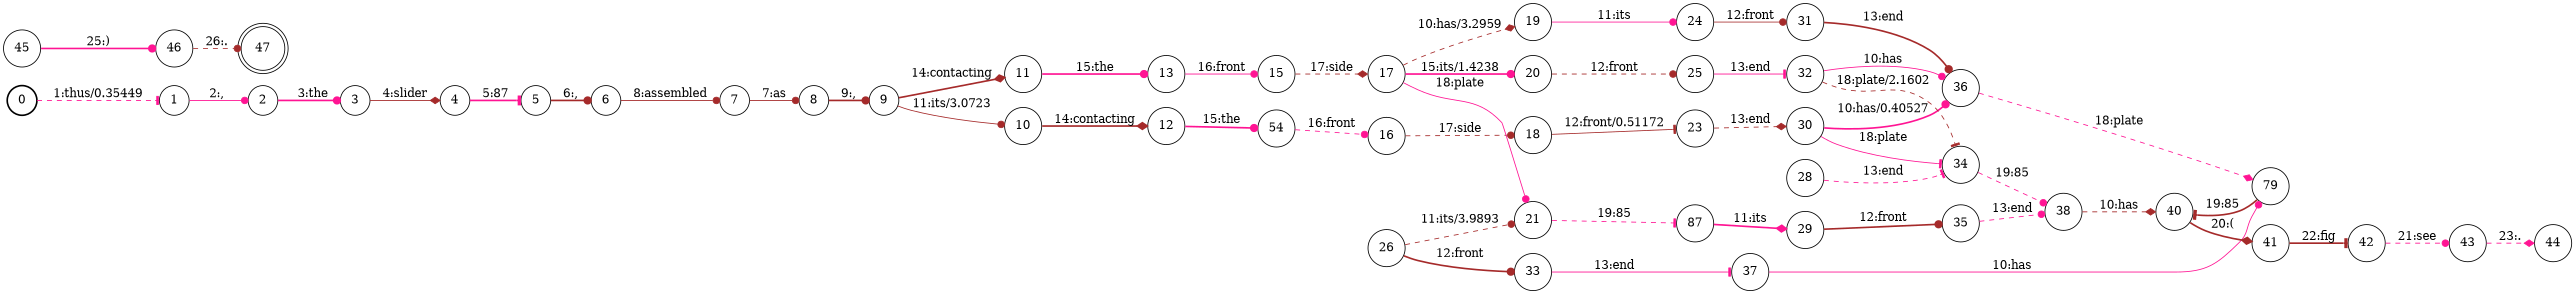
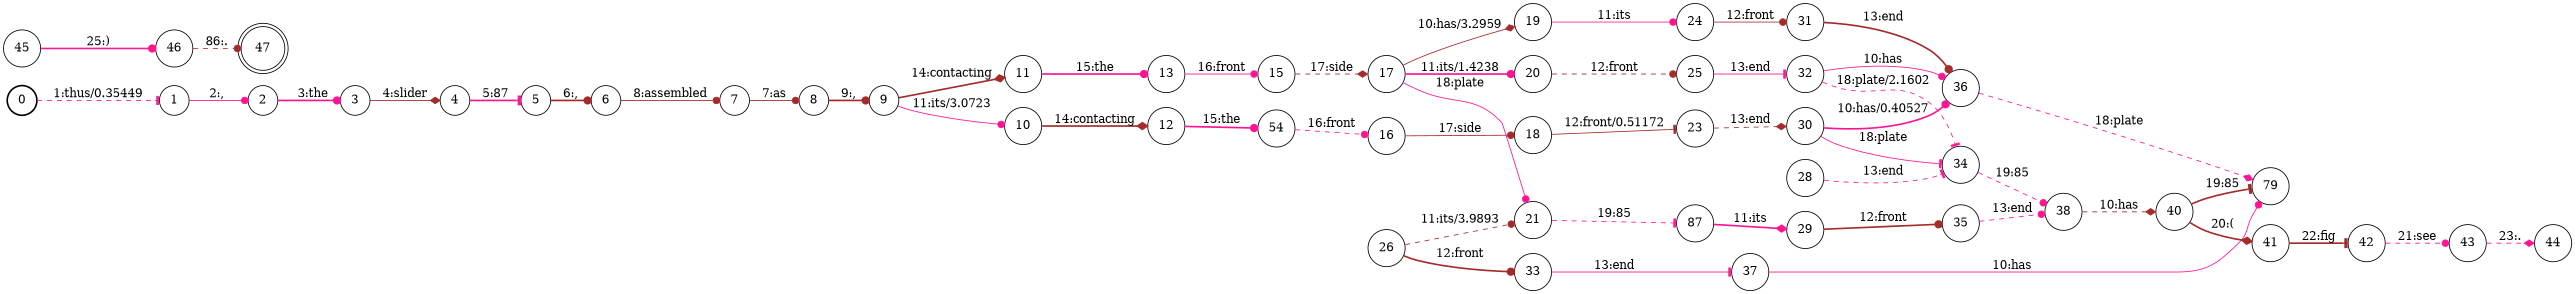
  digraph {
    nodesep=0.25
    rankdir=LR
    ranksep=0.4
    node [fontsize=14 shape=circle style=solid]
    edge [arrowhead=dot color=deeppink fontsize=14 style=bold]
    n1 [label=0 style=bold]
    n2 [label=1]
    n3 [label=2]
    n4 [label=3]
    n5 [label=4]
    n6 [label=5]
    n7 [label=6]
    n8 [label=7]
    n9 [label=8]
    n10 [label=9]
    n11 [label=10]
    n12 [label=11]
    n13 [label=12]
    n14 [label=13]
    n15 [label=54]
    n16 [label=15]
    n17 [label=16]
    n18 [label=17]
    n19 [label=18]
    n20 [label=19]
    n21 [label=20]
    n22 [label=21]
    n23 [label=23]
    n24 [label=24]
    n25 [label=25]
    n26 [label=87]
    n27 [label=30]
    n28 [label=31]
    n29 [label=32]
    n30 [label=26]
    n31 [label=33]
    n32 [label=29]
    n33 [label=34]
    n34 [label=36]
    n35 [label=28]
    n36 [label=35]
    n37 [label=37]
    n38 [label=38]
    n39 [label=79]
    n40 [label=40]
    n41 [label=41]
    n42 [label=42]
    n43 [label=43]
    n44 [label=44]
    n45 [label=45]
    n46 [label=46]
    n47 [label=47 shape=doublecircle]
    n1 -> n2 [arrowhead=tee label="1:thus/0.35449" style=dashed]
    n2 -> n3 [label="2:," style=solid]
    n3 -> n4 [label="3:the"]
    n4 -> n5 [arrowhead=diamond color=brown label="4:slider" style=solid]
    n5 -> n6 [arrowhead=tee label="5:87"]
    n6 -> n7 [color=brown label="6:,"]
    n7 -> n8 [color=brown label="8:assembled" style=solid]
    n8 -> n9 [color=brown label="7:as" style=solid]
    n9 -> n10 [color=brown label="9:,"]
-   n10 -> n11 [color=brown label="11:its/3.0723" style=solid]
+   n10 -> n11 [label="11:its/3.0723" style=solid]
    n10 -> n12 [arrowhead=diamond color=brown label="14:contacting"]
    n11 -> n13 [arrowhead=diamond color=brown label="14:contacting"]
    n12 -> n14 [label="15:the"]
    n13 -> n15 [label="15:the"]
    n14 -> n16 [label="16:front" style=solid]
    n15 -> n17 [label="16:front" style=dashed]
    n16 -> n18 [arrowhead=diamond color=brown label="17:side" style=dashed]
-   n17 -> n19 [color=brown label="17:side" style=dashed]
-   n18 -> n20 [arrowhead=diamond color=brown label="10:has/3.2959" style=dashed]
-   n18 -> n21 [label="15:its/1.4238"]
+   n17 -> n19 [color=brown label="17:side" style=solid]
+   n18 -> n20 [arrowhead=diamond color=brown label="10:has/3.2959" style=solid]
+   n18 -> n21 [label="11:its/1.4238"]
    n18 -> n22 [label="18:plate" style=solid]
    n19 -> n23 [arrowhead=tee color=brown label="12:front/0.51172" style=solid]
    n20 -> n24 [label="11:its" style=solid]
    n21 -> n25 [color=brown label="12:front" style=dashed]
    n22 -> n26 [arrowhead=tee label="19:85" style=dashed]
    n23 -> n27 [arrowhead=diamond color=brown label="13:end" style=dashed]
    n24 -> n28 [color=brown label="12:front" style=solid]
    n25 -> n29 [arrowhead=tee label="13:end" style=solid]
    n26 -> n32 [arrowhead=diamond label="11:its"]
    n27 -> n33 [arrowhead=tee label="18:plate" style=solid]
    n27 -> n34 [label="10:has/0.40527"]
    n28 -> n34 [color=brown label="13:end"]
-   n29 -> n33 [arrowhead=tee color=brown label="18:plate/2.1602" style=dashed]
+   n29 -> n33 [arrowhead=tee label="18:plate/2.1602" style=dashed]
    n29 -> n34 [label="10:has" style=solid]
    n30 -> n22 [color=brown label="11:its/3.9893" style=dashed]
    n30 -> n31 [color=brown label="12:front"]
    n31 -> n37 [arrowhead=tee label="13:end" style=solid]
    n32 -> n36 [color=brown label="12:front"]
    n33 -> n38 [label="19:85" style=dashed]
    n34 -> n39 [arrowhead=diamond label="18:plate" style=dashed]
    n35 -> n33 [arrowhead=tee label="13:end" style=dashed]
    n36 -> n38 [label="13:end" style=dashed]
    n37 -> n39 [label="10:has" style=solid]
    n38 -> n40 [arrowhead=diamond color=brown label="10:has" style=dashed]
-   n39 -> n40 [arrowhead=tee color=brown label="19:85"]
+   n40 -> n39 [arrowhead=tee color=brown label="19:85"]
    n40 -> n41 [arrowhead=diamond color=brown label="20:("]
    n41 -> n42 [arrowhead=tee color=brown label="22:fig"]
    n42 -> n43 [label="21:see" style=dashed]
    n43 -> n44 [arrowhead=diamond label="23:." style=dashed]
    n45 -> n46 [label="25:)"]
-   n46 -> n47 [color=brown label="26:." style=dashed]
+   n46 -> n47 [color=brown label="86:." style=dashed]
  }
